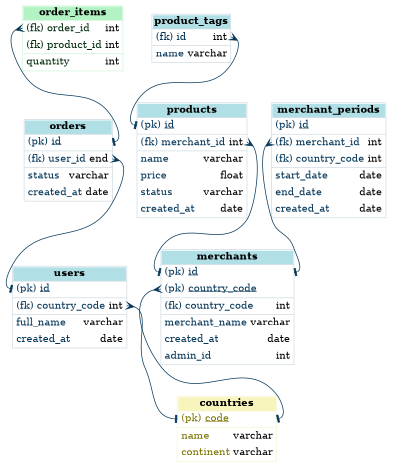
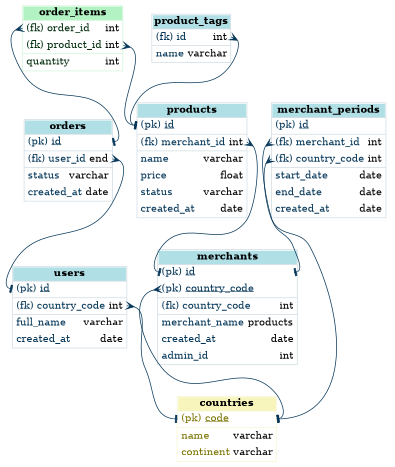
  digraph {
    concentrate=true
    rankdir=TB
    node [shape=none]
    edge [arrowhead=tee arrowtail=crow color="#033557" dir=both headport=id tailport=country_code]
-   n1 [label=<<table BORDER="1" cellspacing="0" color="#d1dce3" CELLBORDER="0"  > <tr> <td BGCOLOR="powderblue" BORDER="0"><B>merchants</B></td> </tr> <HR/><tr>     <td ALIGN="left" BALIGN="LEFT" BORDER="0" PORT="id">         <table BORDER="0" cellspacing="0" CELLBORDER="0"  >             <tr>                 <td ALIGN="left" BALIGN="LEFT" BORDER="0"><font color="#033557">(pk) <U ALIGN="left">id</U></font></td></tr>         </table>     </td> </tr><tr>     <td ALIGN="left" BALIGN="LEFT" BORDER="0" PORT="country_code">         <table BORDER="0" cellspacing="0" CELLBORDER="0"  >             <tr>                 <td ALIGN="left" BALIGN="LEFT" BORDER="0"><font color="#033557">(pk) <U ALIGN="left">country_code</U></font></td></tr>         </table>     </td> </tr><HR/><tr>     <td ALIGN="left" BALIGN="LEFT" BORDER="0" PORT="country_code">         <table BORDER="0" cellspacing="0" CELLBORDER="0"  >             <tr>                 <td ALIGN="left" BALIGN="LEFT" BORDER="0"><font color="#033557">(fk) country_code</font></td><td ALIGN="right"><font color="" >int</font></td></tr>         </table>     </td> </tr><HR/><tr>     <td ALIGN="left" BALIGN="LEFT" BORDER="0" PORT="merchant_name">         <table BORDER="0" cellspacing="0" CELLBORDER="0"  >             <tr>                 <td ALIGN="left" BALIGN="LEFT" BORDER="0"><font color="#033557">merchant_name</font></td><td ALIGN="right"><font color="" >varchar</font></td></tr>         </table>     </td> </tr><tr>     <td ALIGN="left" BALIGN="LEFT" BORDER="0" PORT="created_at">         <table BORDER="0" cellspacing="0" CELLBORDER="0"  >             <tr>                 <td ALIGN="left" BALIGN="LEFT" BORDER="0"><font color="#033557">created_at</font></td><td ALIGN="right"><font color="" >date</font></td></tr>         </table>     </td> </tr><tr>     <td ALIGN="left" BALIGN="LEFT" BORDER="0" PORT="admin_id">         <table BORDER="0" cellspacing="0" CELLBORDER="0"  >             <tr>                 <td ALIGN="left" BALIGN="LEFT" BORDER="0"><font color="#033557">admin_id</font></td><td ALIGN="right"><font color="" >int</font></td></tr>         </table>     </td> </tr></table>>]
+   n1 [label=<<table BORDER="1" cellspacing="0" color="#d1dce3" CELLBORDER="0"  > <tr> <td BGCOLOR="powderblue" BORDER="0"><B>merchants</B></td> </tr> <HR/><tr>     <td ALIGN="left" BALIGN="LEFT" BORDER="0" PORT="id">         <table BORDER="0" cellspacing="0" CELLBORDER="0"  >             <tr>                 <td ALIGN="left" BALIGN="LEFT" BORDER="0"><font color="#033557">(pk) <U ALIGN="left">id</U></font></td></tr>         </table>     </td> </tr><tr>     <td ALIGN="left" BALIGN="LEFT" BORDER="0" PORT="country_code">         <table BORDER="0" cellspacing="0" CELLBORDER="0"  >             <tr>                 <td ALIGN="left" BALIGN="LEFT" BORDER="0"><font color="#033557">(pk) <U ALIGN="left">country_code</U></font></td></tr>         </table>     </td> </tr><HR/><tr>     <td ALIGN="left" BALIGN="LEFT" BORDER="0" PORT="country_code">         <table BORDER="0" cellspacing="0" CELLBORDER="0"  >             <tr>                 <td ALIGN="left" BALIGN="LEFT" BORDER="0"><font color="#033557">(fk) country_code</font></td><td ALIGN="right"><font color="" >int</font></td></tr>         </table>     </td> </tr><HR/><tr>     <td ALIGN="left" BALIGN="LEFT" BORDER="0" PORT="merchant_name">         <table BORDER="0" cellspacing="0" CELLBORDER="0"  >             <tr>                 <td ALIGN="left" BALIGN="LEFT" BORDER="0"><font color="#033557">merchant_name</font></td><td ALIGN="right"><font color="" >products</font></td></tr>         </table>     </td> </tr><tr>     <td ALIGN="left" BALIGN="LEFT" BORDER="0" PORT="created_at">         <table BORDER="0" cellspacing="0" CELLBORDER="0"  >             <tr>                 <td ALIGN="left" BALIGN="LEFT" BORDER="0"><font color="#033557">created_at</font></td><td ALIGN="right"><font color="" >date</font></td></tr>         </table>     </td> </tr><tr>     <td ALIGN="left" BALIGN="LEFT" BORDER="0" PORT="admin_id">         <table BORDER="0" cellspacing="0" CELLBORDER="0"  >             <tr>                 <td ALIGN="left" BALIGN="LEFT" BORDER="0"><font color="#033557">admin_id</font></td><td ALIGN="right"><font color="" >int</font></td></tr>         </table>     </td> </tr></table>>]
    n2 [label=<<table BORDER="1" cellspacing="0" color="#f7f5d0" CELLBORDER="0"  > <tr> <td BGCOLOR="#f7f4bc" BORDER="0"><B>countries</B></td> </tr> <HR/><tr>     <td ALIGN="left" BALIGN="LEFT" BORDER="0" PORT="code">         <table BORDER="0" cellspacing="0" CELLBORDER="0"  >             <tr>                 <td ALIGN="left" BALIGN="LEFT" BORDER="0"><font color="#7a7402">(pk) <U ALIGN="left">code</U></font></td></tr>         </table>     </td> </tr><HR/><tr>     <td ALIGN="left" BALIGN="LEFT" BORDER="0" PORT="name">         <table BORDER="0" cellspacing="0" CELLBORDER="0"  >             <tr>                 <td ALIGN="left" BALIGN="LEFT" BORDER="0"><font color="#7a7402">name</font></td><td ALIGN="right"><font color="" >varchar</font></td></tr>         </table>     </td> </tr><tr>     <td ALIGN="left" BALIGN="LEFT" BORDER="0" PORT="continent">         <table BORDER="0" cellspacing="0" CELLBORDER="0"  >             <tr>                 <td ALIGN="left" BALIGN="LEFT" BORDER="0"><font color="#7a7402">continent</font></td><td ALIGN="right"><font color="" >varchar</font></td></tr>         </table>     </td> </tr></table>>]
    n3 [label=<<table BORDER="1" cellspacing="0" color="#d1dce3" CELLBORDER="0"  > <tr> <td BGCOLOR="powderblue" BORDER="0"><B>users</B></td> </tr> <HR/><tr>     <td ALIGN="left" BALIGN="LEFT" BORDER="0" PORT="id">         <table BORDER="0" cellspacing="0" CELLBORDER="0"  >             <tr>                 <td ALIGN="left" BALIGN="LEFT" BORDER="0"><font color="#033557">(pk) <U ALIGN="left">id</U></font></td></tr>         </table>     </td> </tr><HR/><tr>     <td ALIGN="left" BALIGN="LEFT" BORDER="0" PORT="country_code">         <table BORDER="0" cellspacing="0" CELLBORDER="0"  >             <tr>                 <td ALIGN="left" BALIGN="LEFT" BORDER="0"><font color="#033557">(fk) country_code</font></td><td ALIGN="right"><font color="" >int</font></td></tr>         </table>     </td> </tr><HR/><tr>     <td ALIGN="left" BALIGN="LEFT" BORDER="0" PORT="full_name">         <table BORDER="0" cellspacing="0" CELLBORDER="0"  >             <tr>                 <td ALIGN="left" BALIGN="LEFT" BORDER="0"><font color="#033557">full_name</font></td><td ALIGN="right"><font color="" >varchar</font></td></tr>         </table>     </td> </tr><tr>     <td ALIGN="left" BALIGN="LEFT" BORDER="0" PORT="created_at">         <table BORDER="0" cellspacing="0" CELLBORDER="0"  >             <tr>                 <td ALIGN="left" BALIGN="LEFT" BORDER="0"><font color="#033557">created_at</font></td><td ALIGN="right"><font color="" >date</font></td></tr>         </table>     </td> </tr></table>>]
    n4 [label=<<table BORDER="1" cellspacing="0" color="#d0f5d9" CELLBORDER="0"  > <tr> <td BGCOLOR="#b3f2c3" BORDER="0"><B>order_items</B></td> </tr> <HR/><tr>     <td ALIGN="left" BALIGN="LEFT" BORDER="0" PORT="order_id">         <table BORDER="0" cellspacing="0" CELLBORDER="0"  >             <tr>                 <td ALIGN="left" BALIGN="LEFT" BORDER="0"><font color="#032e0e">(fk) order_id</font></td><td ALIGN="right"><font color="" >int</font></td></tr>         </table>     </td> </tr><tr>     <td ALIGN="left" BALIGN="LEFT" BORDER="0" PORT="product_id">         <table BORDER="0" cellspacing="0" CELLBORDER="0"  >             <tr>                 <td ALIGN="left" BALIGN="LEFT" BORDER="0"><font color="#032e0e">(fk) product_id</font></td><td ALIGN="right"><font color="" >int</font></td></tr>         </table>     </td> </tr><HR/><tr>     <td ALIGN="left" BALIGN="LEFT" BORDER="0" PORT="quantity">         <table BORDER="0" cellspacing="0" CELLBORDER="0"  >             <tr>                 <td ALIGN="left" BALIGN="LEFT" BORDER="0"><font color="#032e0e">quantity</font></td><td ALIGN="right"><font color="" >int</font></td></tr>         </table>     </td> </tr></table>>]
    n5 [label=<<table BORDER="1" cellspacing="0" color="#d1dce3" CELLBORDER="0"  > <tr> <td BGCOLOR="powderblue" BORDER="0"><B>orders</B></td> </tr> <HR/><tr>     <td ALIGN="left" BALIGN="LEFT" BORDER="0" PORT="id">         <table BORDER="0" cellspacing="0" CELLBORDER="0"  >             <tr>                 <td ALIGN="left" BALIGN="LEFT" BORDER="0"><font color="#033557">(pk) <U ALIGN="left">id</U></font></td></tr>         </table>     </td> </tr><HR/><tr>     <td ALIGN="left" BALIGN="LEFT" BORDER="0" PORT="user_id">         <table BORDER="0" cellspacing="0" CELLBORDER="0"  >             <tr>                 <td ALIGN="left" BALIGN="LEFT" BORDER="0"><font color="#033557">(fk) user_id</font></td><td ALIGN="right"><font color="" >end</font></td></tr>         </table>     </td> </tr><HR/><tr>     <td ALIGN="left" BALIGN="LEFT" BORDER="0" PORT="status">         <table BORDER="0" cellspacing="0" CELLBORDER="0"  >             <tr>                 <td ALIGN="left" BALIGN="LEFT" BORDER="0"><font color="#033557">status</font></td><td ALIGN="right"><font color="" >varchar</font></td></tr>         </table>     </td> </tr><tr>     <td ALIGN="left" BALIGN="LEFT" BORDER="0" PORT="created_at">         <table BORDER="0" cellspacing="0" CELLBORDER="0"  >             <tr>                 <td ALIGN="left" BALIGN="LEFT" BORDER="0"><font color="#033557">created_at</font></td><td ALIGN="right"><font color="" >date</font></td></tr>         </table>     </td> </tr></table>>]
    n6 [label=<<table BORDER="1" cellspacing="0" color="#d1dce3" CELLBORDER="0"  > <tr> <td BGCOLOR="powderblue" BORDER="0"><B>products</B></td> </tr> <HR/><tr>     <td ALIGN="left" BALIGN="LEFT" BORDER="0" PORT="id">         <table BORDER="0" cellspacing="0" CELLBORDER="0"  >             <tr>                 <td ALIGN="left" BALIGN="LEFT" BORDER="0"><font color="#033557">(pk) <U ALIGN="left">id</U></font></td></tr>         </table>     </td> </tr><HR/><tr>     <td ALIGN="left" BALIGN="LEFT" BORDER="0" PORT="merchant_id">         <table BORDER="0" cellspacing="0" CELLBORDER="0"  >             <tr>                 <td ALIGN="left" BALIGN="LEFT" BORDER="0"><font color="#033557">(fk) merchant_id</font></td><td ALIGN="right"><font color="" >int</font></td></tr>         </table>     </td> </tr><HR/><tr>     <td ALIGN="left" BALIGN="LEFT" BORDER="0" PORT="name">         <table BORDER="0" cellspacing="0" CELLBORDER="0"  >             <tr>                 <td ALIGN="left" BALIGN="LEFT" BORDER="0"><font color="#033557">name</font></td><td ALIGN="right"><font color="" >varchar</font></td></tr>         </table>     </td> </tr><tr>     <td ALIGN="left" BALIGN="LEFT" BORDER="0" PORT="price">         <table BORDER="0" cellspacing="0" CELLBORDER="0"  >             <tr>                 <td ALIGN="left" BALIGN="LEFT" BORDER="0"><font color="#033557">price</font></td><td ALIGN="right"><font color="" >float</font></td></tr>         </table>     </td> </tr><tr>     <td ALIGN="left" BALIGN="LEFT" BORDER="0" PORT="status">         <table BORDER="0" cellspacing="0" CELLBORDER="0"  >             <tr>                 <td ALIGN="left" BALIGN="LEFT" BORDER="0"><font color="#033557">status</font></td><td ALIGN="right"><font color="" >varchar</font></td></tr>         </table>     </td> </tr><tr>     <td ALIGN="left" BALIGN="LEFT" BORDER="0" PORT="created_at">         <table BORDER="0" cellspacing="0" CELLBORDER="0"  >             <tr>                 <td ALIGN="left" BALIGN="LEFT" BORDER="0"><font color="#033557">created_at</font></td><td ALIGN="right"><font color="" >date</font></td></tr>         </table>     </td> </tr></table>>]
    n7 [label=<<table BORDER="1" cellspacing="0" color="#d1dce3" CELLBORDER="0"  > <tr> <td BGCOLOR="powderblue" BORDER="0"><B>merchant_periods</B></td> </tr> <HR/><tr>     <td ALIGN="left" BALIGN="LEFT" BORDER="0" PORT="id">         <table BORDER="0" cellspacing="0" CELLBORDER="0"  >             <tr>                 <td ALIGN="left" BALIGN="LEFT" BORDER="0"><font color="#033557">(pk) <U ALIGN="left">id</U></font></td></tr>         </table>     </td> </tr><HR/><tr>     <td ALIGN="left" BALIGN="LEFT" BORDER="0" PORT="merchant_id">         <table BORDER="0" cellspacing="0" CELLBORDER="0"  >             <tr>                 <td ALIGN="left" BALIGN="LEFT" BORDER="0"><font color="#033557">(fk) merchant_id</font></td><td ALIGN="right"><font color="" >int</font></td></tr>         </table>     </td> </tr><tr>     <td ALIGN="left" BALIGN="LEFT" BORDER="0" PORT="country_code">         <table BORDER="0" cellspacing="0" CELLBORDER="0"  >             <tr>                 <td ALIGN="left" BALIGN="LEFT" BORDER="0"><font color="#033557">(fk) country_code</font></td><td ALIGN="right"><font color="" >int</font></td></tr>         </table>     </td> </tr><HR/><tr>     <td ALIGN="left" BALIGN="LEFT" BORDER="0" PORT="start_date">         <table BORDER="0" cellspacing="0" CELLBORDER="0"  >             <tr>                 <td ALIGN="left" BALIGN="LEFT" BORDER="0"><font color="#033557">start_date</font></td><td ALIGN="right"><font color="" >date</font></td></tr>         </table>     </td> </tr><tr>     <td ALIGN="left" BALIGN="LEFT" BORDER="0" PORT="end_date">         <table BORDER="0" cellspacing="0" CELLBORDER="0"  >             <tr>                 <td ALIGN="left" BALIGN="LEFT" BORDER="0"><font color="#033557">end_date</font></td><td ALIGN="right"><font color="" >date</font></td></tr>         </table>     </td> </tr><tr>     <td ALIGN="left" BALIGN="LEFT" BORDER="0" PORT="created_at">         <table BORDER="0" cellspacing="0" CELLBORDER="0"  >             <tr>                 <td ALIGN="left" BALIGN="LEFT" BORDER="0"><font color="#033557">created_at</font></td><td ALIGN="right"><font color="" >date</font></td></tr>         </table>     </td> </tr></table>>]
    n8 [label=<<table BORDER="1" cellspacing="0" color="#d1dce3" CELLBORDER="0"  > <tr> <td BGCOLOR="powderblue" BORDER="0"><B>product_tags</B></td> </tr> <HR/><tr>     <td ALIGN="left" BALIGN="LEFT" BORDER="0" PORT="id">         <table BORDER="0" cellspacing="0" CELLBORDER="0"  >             <tr>                 <td ALIGN="left" BALIGN="LEFT" BORDER="0"><font color="#033557">(fk) id</font></td><td ALIGN="right"><font color="" >int</font></td></tr>         </table>     </td> </tr><HR/><tr>     <td ALIGN="left" BALIGN="LEFT" BORDER="0" PORT="name">         <table BORDER="0" cellspacing="0" CELLBORDER="0"  >             <tr>                 <td ALIGN="left" BALIGN="LEFT" BORDER="0"><font color="#033557">name</font></td><td ALIGN="right"><font color="" >varchar</font></td></tr>         </table>     </td> </tr></table>>]
    n1 -> n2 [headport=code]
    n3 -> n2 [headport=code]
    n4 -> n5 [tailport=order_id]
+   n4 -> n6 [tailport=product_id]
    n5 -> n3 [tailport=user_id]
    n6 -> n1 [tailport=merchant_id]
    n7 -> n1 [tailport=merchant_id]
+   n7 -> n2 [headport=code]
    n8 -> n6 [tailport=id]
  }
